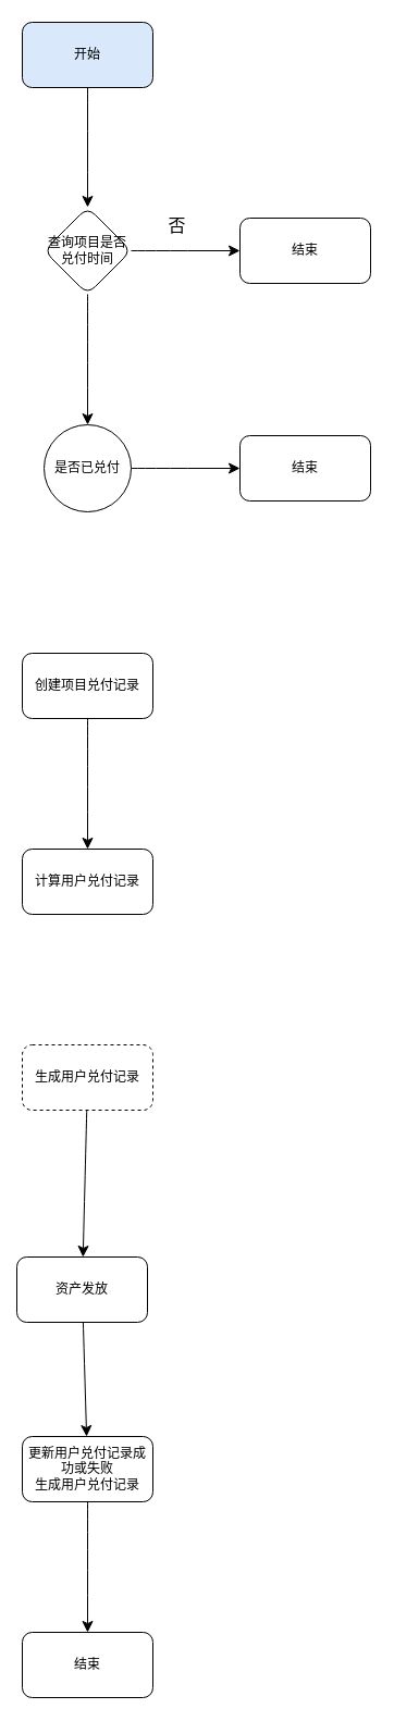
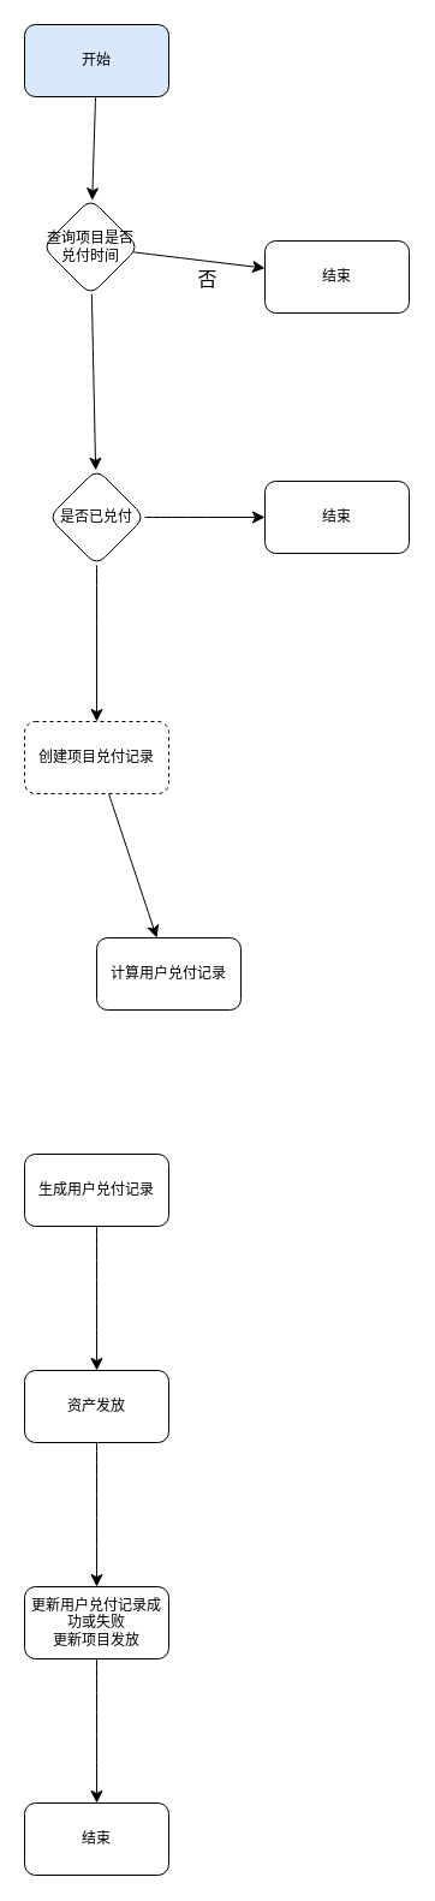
  <mxCell id="0" />
  <mxCell id="1" parent="0" />
  <mxCell id="2" value="" style="edgeStyle=none;curved=1;rounded=0;orthogonalLoop=1;jettySize=auto;html=1;fontSize=12;startSize=8;endSize=8;" edge="1" parent="1" source="3" target="6"><mxGeometry relative="1" as="geometry" /></mxCell>
  <mxCell id="3" value="开始" style="rounded=1;whiteSpace=wrap;html=1;fillColor=#dae8fc;" vertex="1" parent="1"><mxGeometry x="20" y="20" width="120" height="60" as="geometry" /></mxCell>
  <mxCell id="4" value="" style="edgeStyle=none;curved=1;rounded=0;orthogonalLoop=1;jettySize=auto;html=1;fontSize=12;startSize=8;endSize=8;" edge="1" parent="1" source="6" target="7"><mxGeometry relative="1" as="geometry" /></mxCell>
  <mxCell id="5" value="" style="edgeStyle=none;curved=1;rounded=0;orthogonalLoop=1;jettySize=auto;html=1;fontSize=12;startSize=8;endSize=8;" edge="1" parent="1" source="6" target="11"><mxGeometry relative="1" as="geometry" /></mxCell>
- <mxCell id="6" value="查询项目是否兑付时间" style="rhombus;whiteSpace=wrap;html=1;rounded=1;" vertex="1" parent="1"><mxGeometry x="40" y="190" width="80" height="80" as="geometry" /></mxCell>
+ <mxCell id="6" value="查询项目是否兑付时间" style="rhombus;whiteSpace=wrap;html=1;rounded=1;" vertex="1" parent="1"><mxGeometry x="35" y="165" width="80" height="80" as="geometry" /></mxCell>
  <mxCell id="7" value="结束" style="whiteSpace=wrap;html=1;rounded=1;" vertex="1" parent="1"><mxGeometry x="220" y="200" width="120" height="60" as="geometry" /></mxCell>
- <mxCell id="8" value="否" style="text;html=1;align=center;verticalAlign=middle;resizable=0;points=[];autosize=1;strokeColor=none;fillColor=none;fontSize=16;" vertex="1" parent="1"><mxGeometry x="144.5" y="191.5" width="34" height="31" as="geometry" /></mxCell>
+ <mxCell id="8" value="否" style="text;html=1;align=center;verticalAlign=middle;resizable=0;points=[];autosize=1;strokeColor=none;fillColor=none;fontSize=16;" vertex="1" parent="1"><mxGeometry x="154.5" y="216.5" width="34" height="31" as="geometry" /></mxCell>
  <mxCell id="9" value="" style="edgeStyle=none;curved=1;rounded=0;orthogonalLoop=1;jettySize=auto;html=1;fontSize=12;startSize=8;endSize=8;" edge="1" parent="1" source="11" target="12"><mxGeometry relative="1" as="geometry" /></mxCell>
- <mxCell id="11" value="是否已兑付" style="ellipse;whiteSpace=wrap;html=1;" vertex="1" parent="1"><mxGeometry x="40" y="390" width="80" height="80" as="geometry" /></mxCell>
+ <mxCell id="10" value="" style="edgeStyle=none;curved=1;rounded=0;orthogonalLoop=1;jettySize=auto;html=1;fontSize=12;startSize=8;endSize=8;" edge="1" parent="1" source="11" target="14"><mxGeometry relative="1" as="geometry" /></mxCell>
+ <mxCell id="11" value="是否已兑付" style="rhombus;whiteSpace=wrap;html=1;rounded=1;" vertex="1" parent="1"><mxGeometry x="40" y="390" width="80" height="80" as="geometry" /></mxCell>
  <mxCell id="12" value="结束" style="whiteSpace=wrap;html=1;rounded=1;" vertex="1" parent="1"><mxGeometry x="220" y="400" width="120" height="60" as="geometry" /></mxCell>
  <mxCell id="13" value="" style="edgeStyle=none;curved=1;rounded=0;orthogonalLoop=1;jettySize=auto;html=1;fontSize=12;startSize=8;endSize=8;" edge="1" parent="1" source="14" target="15"><mxGeometry relative="1" as="geometry" /></mxCell>
- <mxCell id="14" value="创建项目兑付记录" style="whiteSpace=wrap;html=1;rounded=1;" vertex="1" parent="1"><mxGeometry x="20" y="600" width="120" height="60" as="geometry" /></mxCell>
- <mxCell id="15" value="计算用户兑付记录" style="whiteSpace=wrap;html=1;rounded=1;" vertex="1" parent="1"><mxGeometry x="20" y="780" width="120" height="60" as="geometry" /></mxCell>
+ <mxCell id="14" value="创建项目兑付记录" style="whiteSpace=wrap;html=1;rounded=1;dashed=1;" vertex="1" parent="1"><mxGeometry x="20" y="600" width="120" height="60" as="geometry" /></mxCell>
+ <mxCell id="15" value="计算用户兑付记录" style="whiteSpace=wrap;html=1;rounded=1;" vertex="1" parent="1"><mxGeometry x="80" y="780" width="120" height="60" as="geometry" /></mxCell>
  <mxCell id="16" value="" style="edgeStyle=none;curved=1;rounded=0;orthogonalLoop=1;jettySize=auto;html=1;fontSize=12;startSize=8;endSize=8;" edge="1" parent="1" source="17" target="19"><mxGeometry relative="1" as="geometry" /></mxCell>
- <mxCell id="17" value="生成用户兑付记录" style="whiteSpace=wrap;html=1;rounded=1;dashed=1;" vertex="1" parent="1"><mxGeometry x="20" y="960" width="120" height="60" as="geometry" /></mxCell>
+ <mxCell id="17" value="生成用户兑付记录" style="whiteSpace=wrap;html=1;rounded=1;" vertex="1" parent="1"><mxGeometry x="20" y="960" width="120" height="60" as="geometry" /></mxCell>
  <mxCell id="18" value="" style="edgeStyle=none;curved=1;rounded=0;orthogonalLoop=1;jettySize=auto;html=1;fontSize=12;startSize=8;endSize=8;" edge="1" parent="1" source="19" target="21"><mxGeometry relative="1" as="geometry" /></mxCell>
- <mxCell id="19" value="资产发放" style="whiteSpace=wrap;html=1;rounded=1;" vertex="1" parent="1"><mxGeometry x="15" y="1155" width="120" height="60" as="geometry" /></mxCell>
+ <mxCell id="19" value="资产发放" style="whiteSpace=wrap;html=1;rounded=1;" vertex="1" parent="1"><mxGeometry x="20" y="1140" width="120" height="60" as="geometry" /></mxCell>
  <mxCell id="20" value="" style="edgeStyle=none;curved=1;rounded=0;orthogonalLoop=1;jettySize=auto;html=1;fontSize=12;startSize=8;endSize=8;" edge="1" parent="1" source="21" target="22"><mxGeometry relative="1" as="geometry" /></mxCell>
- <mxCell id="21" value="更新用户兑付记录成功或失败&lt;br&gt;生成用户兑付记录" style="whiteSpace=wrap;html=1;rounded=1;" vertex="1" parent="1"><mxGeometry x="20" y="1320" width="120" height="60" as="geometry" /></mxCell>
+ <mxCell id="21" value="更新用户兑付记录成功或失败&lt;br&gt;更新项目发放" style="whiteSpace=wrap;html=1;rounded=1;" vertex="1" parent="1"><mxGeometry x="20" y="1320" width="120" height="60" as="geometry" /></mxCell>
  <mxCell id="22" value="结束" style="whiteSpace=wrap;html=1;rounded=1;" vertex="1" parent="1"><mxGeometry x="20" y="1500" width="120" height="60" as="geometry" /></mxCell>
